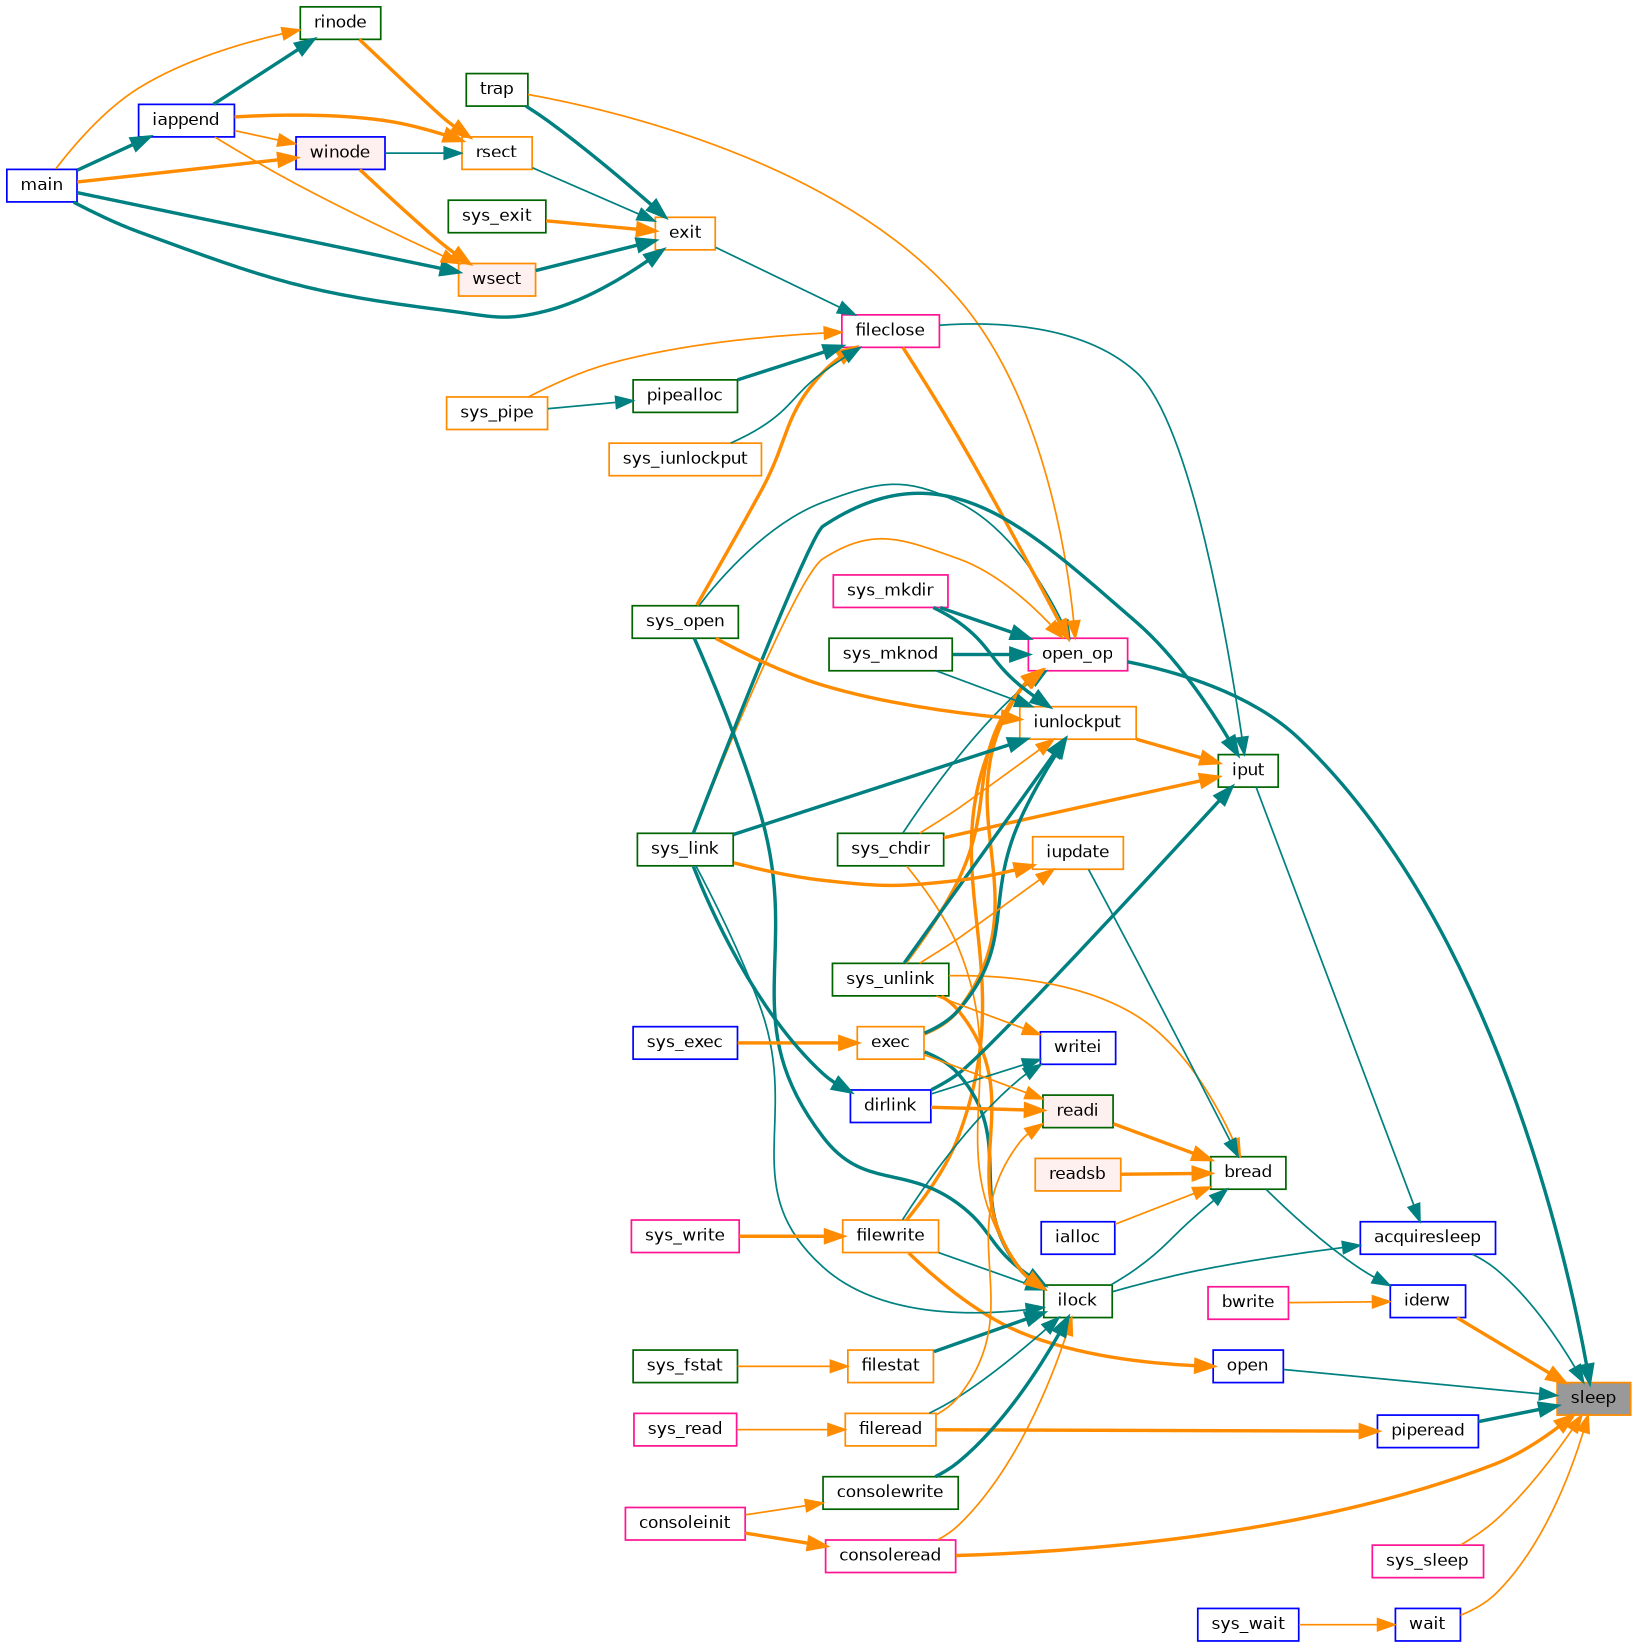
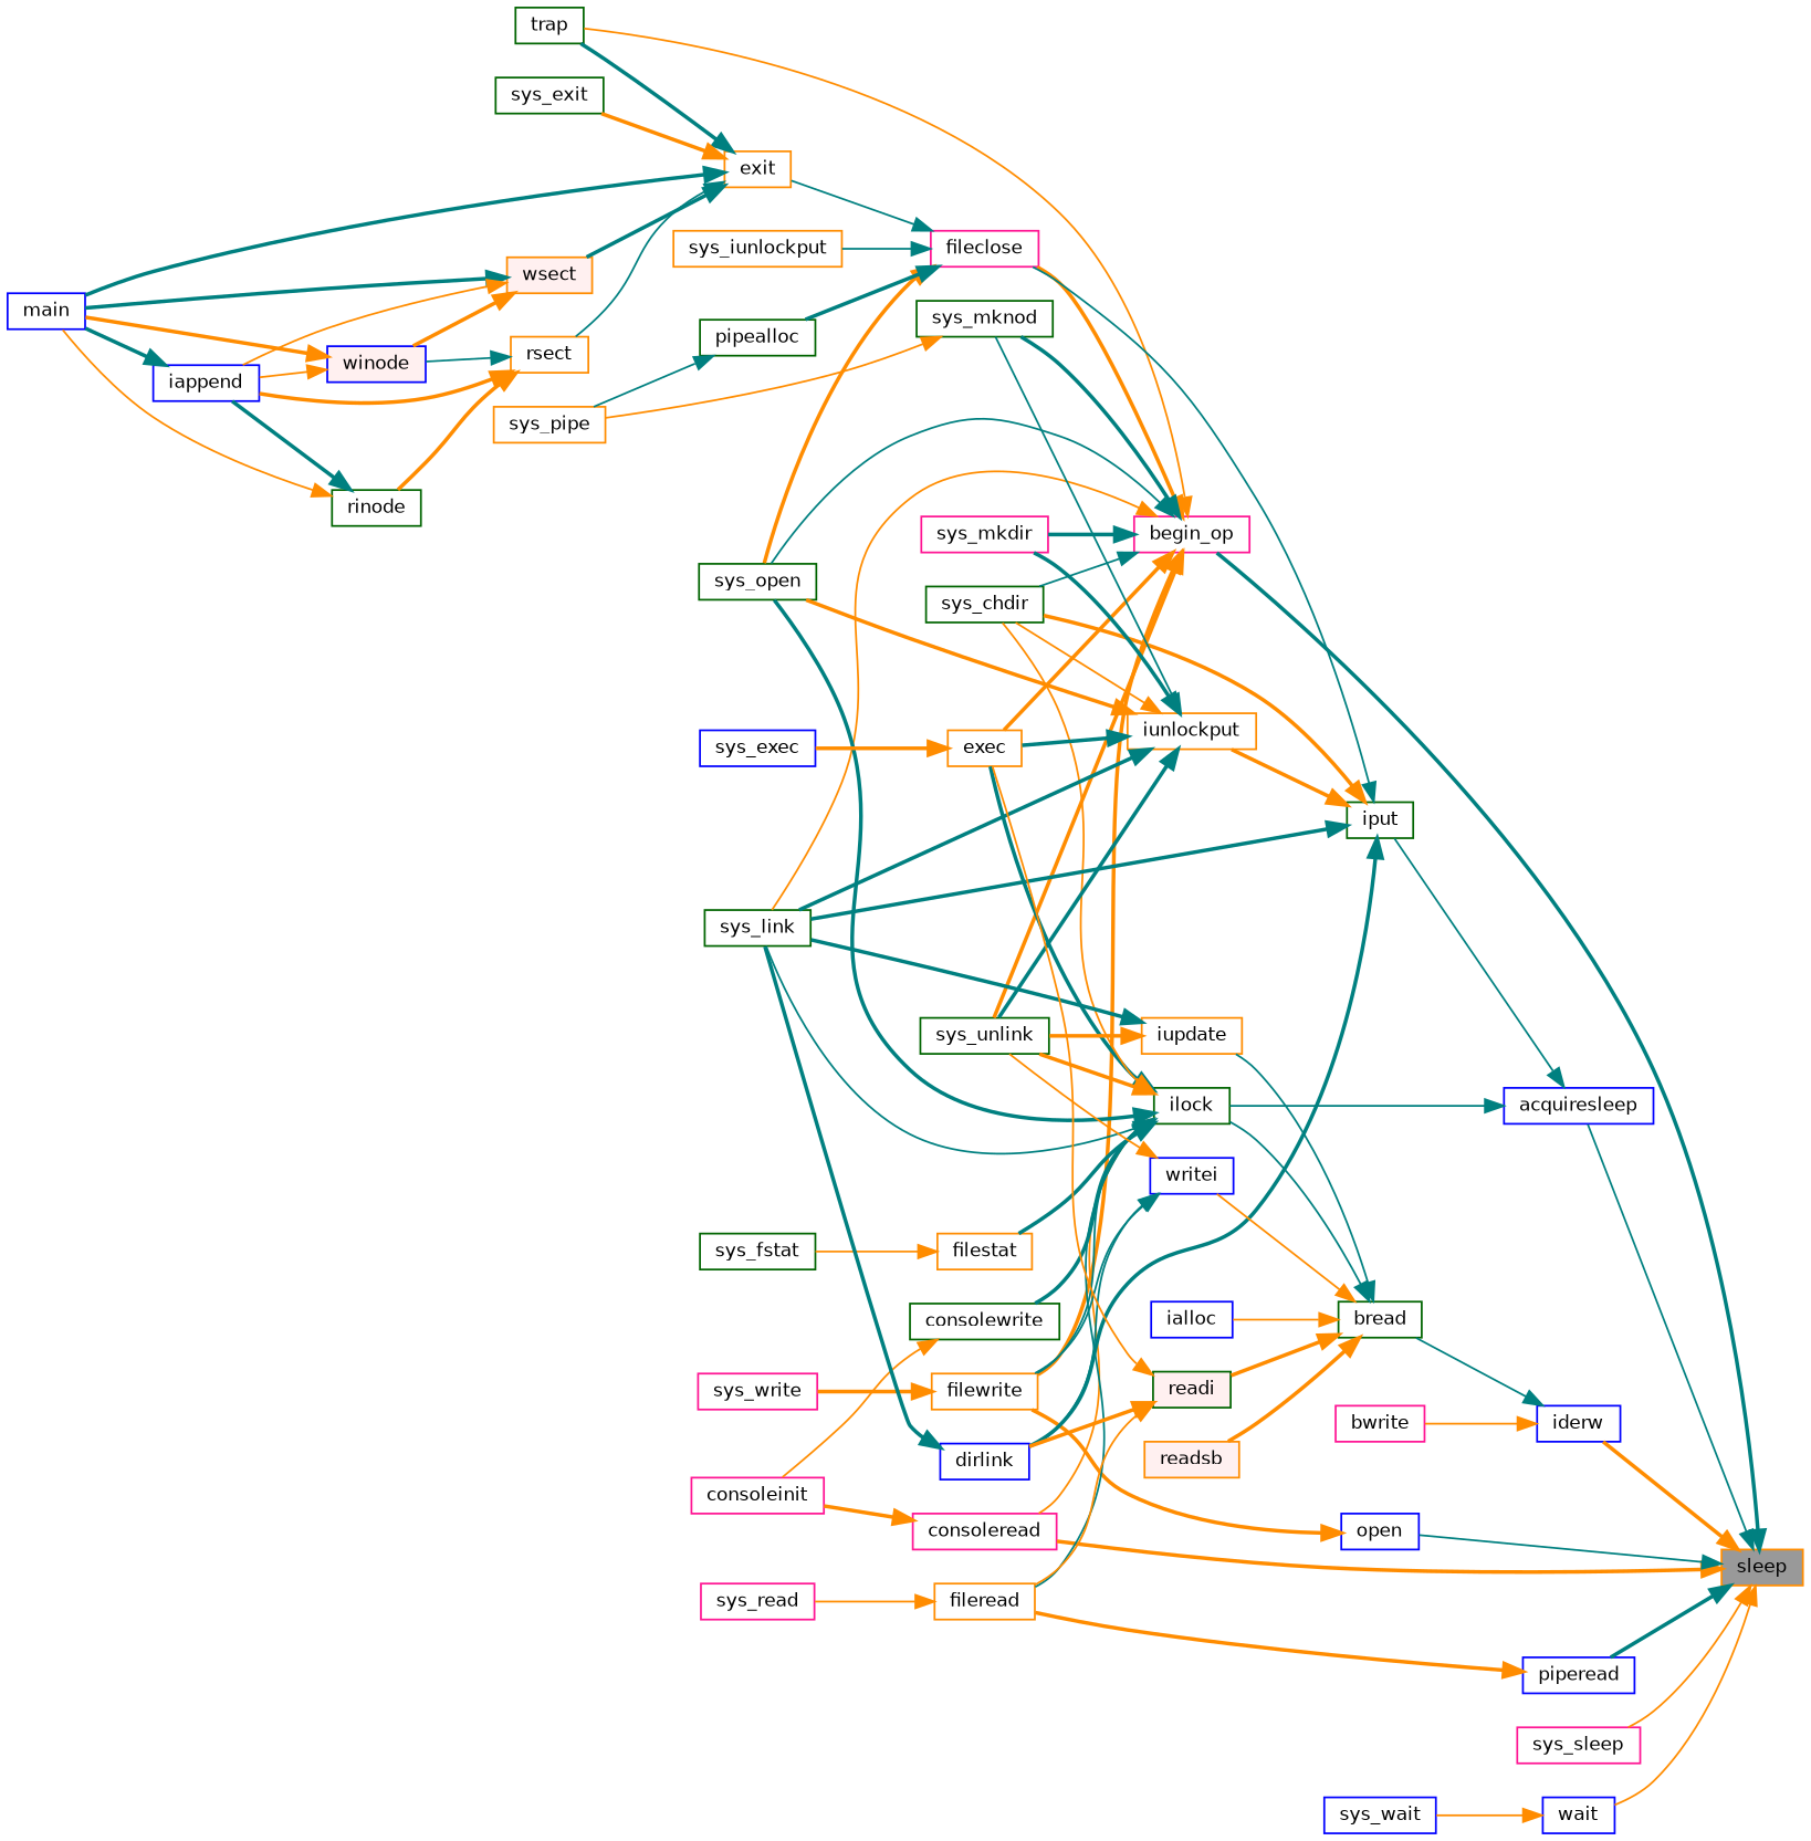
  digraph {
    rankdir=RL
    node [color=darkgreen fillcolor=white fontname=Helvetica fontsize=10 shape=box style=filled]
    edge [color=darkorange dir=back fontname=Helvetica fontsize=10 labelfontname=Helvetica labelfontsize=10 style=bold]
    n1 [color=darkorange fillcolor=grey60 fontcolor=black height=0.2 label=sleep width=0.4]
    n2 [color=blue height=0.2 label=acquiresleep width=0.4]
    n3 [color=deeppink height=0.2 label=consoleread width=0.4]
-   n4 [color=deeppink height=0.2 label=open_op width=0.4]
+   n4 [color=deeppink height=0.2 label=begin_op width=0.4]
    n5 [color=blue height=0.2 label=iderw width=0.4]
    n6 [color=blue height=0.2 label=piperead width=0.4]
    n7 [color=blue height=0.2 label=open width=0.4]
    n8 [color=deeppink height=0.2 label=sys_sleep width=0.4]
    n9 [color=blue height=0.2 label=wait width=0.4]
    n10 [height=0.2 label=ilock width=0.4]
    n11 [height=0.2 label=iput width=0.4]
    n12 [color=deeppink height=0.2 label=consoleinit width=0.4]
    n13 [color=darkorange height=0.2 label=exec width=0.4]
    n14 [color=darkorange height=0.2 label=filewrite width=0.4]
    n15 [height=0.2 label=sys_chdir width=0.4]
    n16 [height=0.2 label=sys_link width=0.4]
    n17 [height=0.2 label=sys_open width=0.4]
    n18 [height=0.2 label=sys_unlink width=0.4]
    n19 [color=deeppink height=0.2 label=fileclose width=0.4]
    n20 [height=0.2 label=trap width=0.4]
    n21 [color=deeppink height=0.2 label=sys_mkdir width=0.4]
    n22 [height=0.2 label=sys_mknod width=0.4]
    n23 [height=0.2 label=bread width=0.4]
    n24 [color=deeppink height=0.2 label=bwrite width=0.4]
    n25 [color=darkorange height=0.2 label=fileread width=0.4]
    n26 [color=blue height=0.2 label=sys_wait width=0.4]
    n27 [height=0.2 label=consolewrite width=0.4]
    n28 [color=darkorange height=0.2 label=filestat width=0.4]
    n29 [color=blue height=0.2 label=dirlink width=0.4]
    n30 [color=darkorange height=0.2 label=iunlockput width=0.4]
    n31 [color=blue height=0.2 label=sys_exec width=0.4]
    n32 [color=deeppink height=0.2 label=sys_read width=0.4]
    n33 [height=0.2 label=sys_fstat width=0.4]
    n34 [color=deeppink height=0.2 label=sys_write width=0.4]
    n35 [color=darkorange height=0.2 label=exit width=0.4]
    n36 [color=blue height=0.2 label=main width=0.4]
    n37 [color=darkorange height=0.2 label=rsect width=0.4]
    n38 [height=0.2 label=sys_exit width=0.4]
    n39 [color=darkorange fillcolor="#FFF0F0" height=0.2 label=wsect width=0.4]
    n40 [height=0.2 label=pipealloc width=0.4]
    n41 [color=darkorange height=0.2 label=sys_pipe width=0.4]
    n42 [color=darkorange height=0.2 label=sys_iunlockput width=0.4]
    n43 [color=blue height=0.2 label=iappend width=0.4]
    n44 [height=0.2 label=rinode width=0.4]
    n45 [color=blue fillcolor="#FFF0F0" height=0.2 label=winode width=0.4]
    n46 [color=blue height=0.2 label=ialloc width=0.4]
    n47 [color=darkorange height=0.2 label=iupdate width=0.4]
    n48 [color=blue height=0.2 label=writei width=0.4]
    n49 [fillcolor="#FFF0F0" height=0.2 label=readi width=0.4]
    n50 [color=darkorange fillcolor="#FFF0F0" height=0.2 label=readsb width=0.4]
    n1 -> n2 [color=teal style=solid]
    n1 -> n3
    n1 -> n4 [color=teal]
    n1 -> n5
    n1 -> n6 [color=teal]
    n1 -> n7 [color=teal style=solid]
    n1 -> n8 [style=solid]
    n1 -> n9 [style=solid]
    n2 -> n10 [color=teal style=solid]
    n2 -> n11 [color=teal style=solid]
    n3 -> n12
    n4 -> n13
    n4 -> n14
    n4 -> n15 [color=teal style=solid]
    n4 -> n16 [style=solid]
    n4 -> n17 [color=teal style=solid]
    n4 -> n18
    n4 -> n19
    n4 -> n20 [style=solid]
    n4 -> n21 [color=teal]
    n4 -> n22 [color=teal]
    n5 -> n23 [color=teal style=solid]
    n5 -> n24 [style=solid]
    n6 -> n25
    n7 -> n14
    n9 -> n26 [style=solid]
    n10 -> n3 [style=solid]
    n10 -> n13 [color=teal]
    n10 -> n14 [color=teal style=solid]
    n10 -> n15 [style=solid]
    n10 -> n16 [color=teal style=solid]
    n10 -> n17 [color=teal]
    n10 -> n18
    n10 -> n25 [color=teal style=solid]
    n10 -> n27 [color=teal]
    n10 -> n28 [color=teal]
    n11 -> n15
    n11 -> n16 [color=teal]
    n11 -> n19 [color=teal style=solid]
    n11 -> n29 [color=teal]
    n11 -> n30
    n13 -> n31
    n14 -> n34
    n19 -> n17
    n19 -> n35 [color=teal style=solid]
    n19 -> n40 [color=teal]
-   n19 -> n41 [style=solid]
+   n22 -> n41 [style=solid]
    n19 -> n42 [color=teal style=solid]
    n23 -> n10 [color=teal style=solid]
    n23 -> n46 [style=solid]
    n23 -> n47 [color=teal style=solid]
-   n23 -> n18 [style=solid]
+   n23 -> n48 [style=solid]
    n23 -> n49
    n23 -> n50
    n25 -> n32 [style=solid]
    n27 -> n12 [style=solid]
    n28 -> n33 [style=solid]
    n29 -> n16 [color=teal]
    n30 -> n13 [color=teal]
    n30 -> n15 [style=solid]
    n30 -> n16 [color=teal]
    n30 -> n17
    n30 -> n18 [color=teal]
    n30 -> n21 [color=teal]
    n30 -> n22 [color=teal style=solid]
    n35 -> n20 [color=teal]
    n35 -> n36 [color=teal]
    n35 -> n37 [color=teal style=solid]
    n35 -> n38
    n35 -> n39 [color=teal]
    n37 -> n43
    n37 -> n44
    n37 -> n45 [color=teal style=solid]
    n39 -> n36 [color=teal]
    n39 -> n43 [style=solid]
    n39 -> n45
    n40 -> n41 [color=teal style=solid]
    n43 -> n36 [color=teal]
    n44 -> n36 [style=solid]
    n44 -> n43 [color=teal]
    n45 -> n36
    n45 -> n43 [style=solid]
-   n47 -> n16
-   n47 -> n18 [style=solid]
+   n47 -> n16 [color=teal]
+   n47 -> n18
    n48 -> n14 [color=teal style=solid]
    n48 -> n18 [style=solid]
    n48 -> n29 [color=teal style=solid]
    n49 -> n13 [style=solid]
    n49 -> n25 [style=solid]
    n49 -> n29
  }
